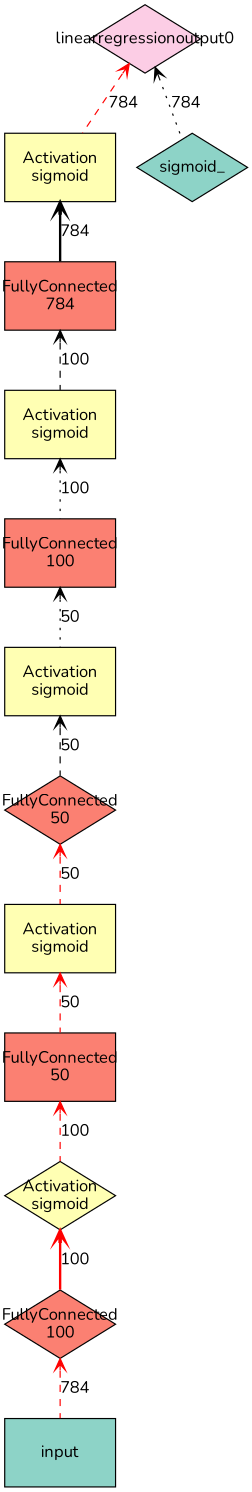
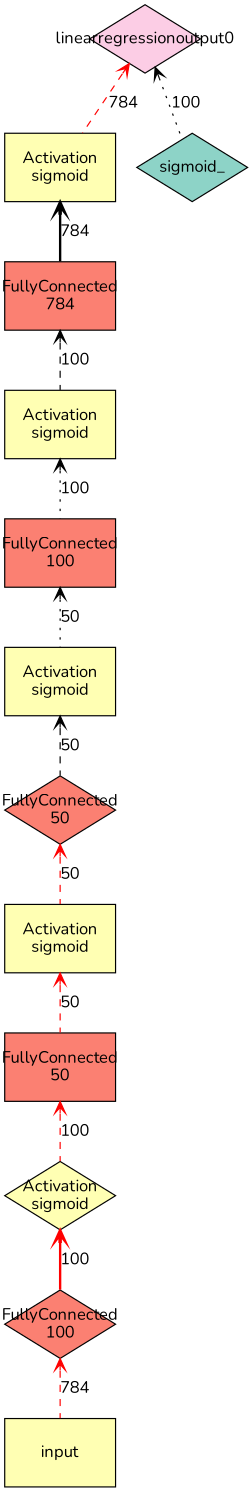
  digraph {
    fontname=Nunito
    node [fillcolor="#fb8072" fixedsize=true fontname=Nunito shape=box style=filled]
    edge [arrowtail=open color=red dir=back fontname=Nunito style=dashed]
-   n1 [fillcolor="#8dd3c7" height=0.8034 label=input width=1.3]
+   n1 [fillcolor="#ffffb3" height=0.8034 label=input width=1.3]
    n2 [height=0.8034 label="FullyConnected\n100" shape=diamond width=1.3]
    n3 [fillcolor="#ffffb3" height=0.8034 label="Activation\nsigmoid" shape=diamond width=1.3]
    n4 [height=0.8034 label="FullyConnected\n50" width=1.3]
    n5 [fillcolor="#ffffb3" height=0.8034 label="Activation\nsigmoid" width=1.3]
    n6 [height=0.8034 label="FullyConnected\n50" shape=diamond width=1.3]
    n7 [fillcolor="#ffffb3" height=0.8034 label="Activation\nsigmoid" width=1.3]
    n8 [height=0.8034 label="FullyConnected\n100" width=1.3]
    n9 [fillcolor="#ffffb3" height=0.8034 label="Activation\nsigmoid" width=1.3]
    n10 [height=0.8034 label="FullyConnected\n784" width=1.3]
    n11 [fillcolor="#ffffb3" height=0.8034 label="Activation\nsigmoid" width=1.3]
    n12 [fillcolor="#8dd3c7" height=0.8034 label=sigmoid_ shape=diamond width=1.3]
    n13 [fillcolor="#fccde5" height=0.8034 label=linearregressionoutput0 shape=diamond width=1.3]
    n2 -> n1 [label=784]
    n3 -> n2 [label=100 style=bold]
    n4 -> n3 [label=100]
    n5 -> n4 [label=50]
    n6 -> n5 [label=50]
    n7 -> n6 [color=black label=50]
    n8 -> n7 [color=black label=50 style=dotted]
    n9 -> n8 [color=black label=100 style=dotted]
    n10 -> n9 [color=black label=100]
    n11 -> n10 [color=black label=784 style=bold]
    n13 -> n11 [label=784]
-   n13 -> n12 [color=black label=784 style=dotted]
+   n13 -> n12 [color=black label=100 style=dotted]
  }
